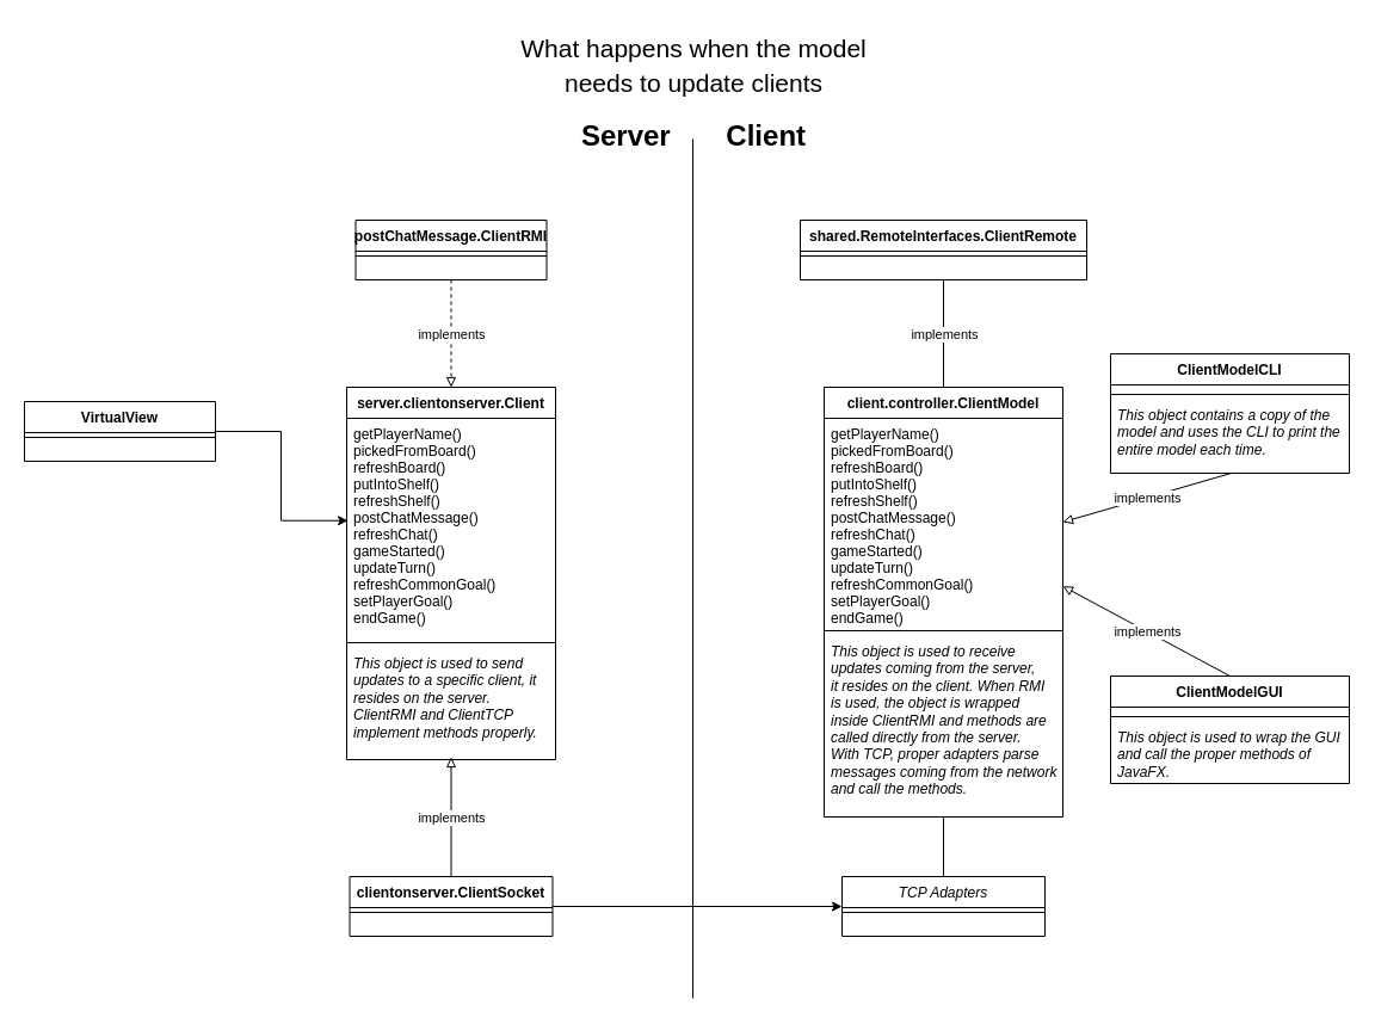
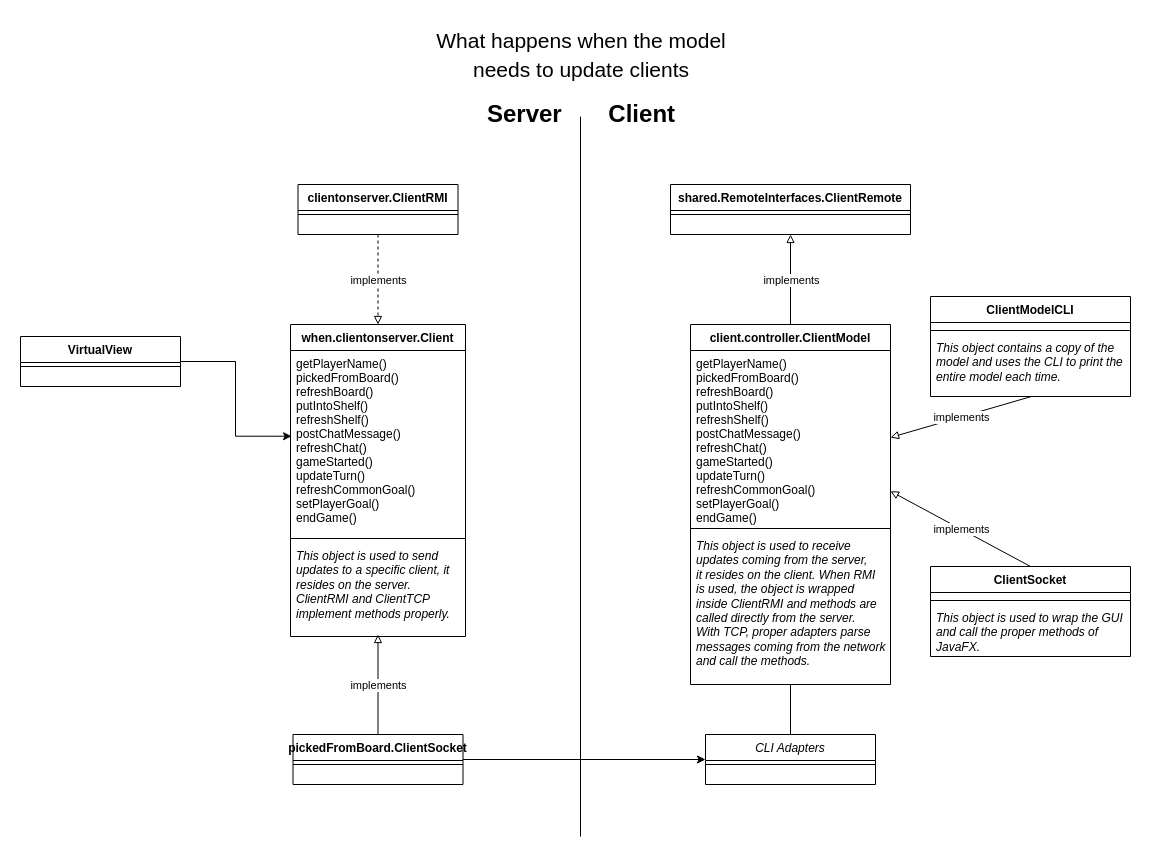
  <mxCell id="0" />
  <mxCell id="1" parent="0" />
- <mxCell id="2" value="server.clientonserver.Client" style="swimlane;fontStyle=1;align=center;verticalAlign=top;childLayout=stackLayout;horizontal=1;startSize=26;horizontalStack=0;resizeParent=1;resizeLast=0;collapsible=1;marginBottom=0;rounded=0;shadow=0;strokeWidth=1;" parent="1" vertex="1"><mxGeometry x="290" y="324" width="175" height="312" as="geometry"><mxRectangle x="230" y="140" width="160" height="26" as="alternateBounds" /></mxGeometry></mxCell>
+ <mxCell id="2" value="when.clientonserver.Client" style="swimlane;fontStyle=1;align=center;verticalAlign=top;childLayout=stackLayout;horizontal=1;startSize=26;horizontalStack=0;resizeParent=1;resizeLast=0;collapsible=1;marginBottom=0;rounded=0;shadow=0;strokeWidth=1;" parent="1" vertex="1"><mxGeometry x="290" y="324" width="175" height="312" as="geometry"><mxRectangle x="230" y="140" width="160" height="26" as="alternateBounds" /></mxGeometry></mxCell>
  <mxCell id="3" value="getPlayerName() &#10;pickedFromBoard()&#10;refreshBoard() &#10;putIntoShelf()&#10;refreshShelf() &#10;postChatMessage()&#10;refreshChat()&#10;gameStarted()&#10;updateTurn()&#10;refreshCommonGoal()&#10;setPlayerGoal()&#10;endGame()" style="text;align=left;verticalAlign=top;spacingLeft=4;spacingRight=4;overflow=hidden;rotatable=0;points=[[0,0.5],[1,0.5]];portConstraint=eastwest;" parent="2" vertex="1"><mxGeometry y="26" width="175" height="184" as="geometry" /></mxCell>
  <mxCell id="4" value="" style="line;html=1;strokeWidth=1;align=left;verticalAlign=middle;spacingTop=-1;spacingLeft=3;spacingRight=3;rotatable=0;labelPosition=right;points=[];portConstraint=eastwest;" parent="2" vertex="1"><mxGeometry y="210" width="175" height="8" as="geometry" /></mxCell>
  <mxCell id="5" value="This object is used to send updates to a specific client, it resides on the server. ClientRMI and ClientTCP implement methods properly.&#10;" style="text;align=left;verticalAlign=top;spacingLeft=4;spacingRight=4;overflow=hidden;rotatable=0;points=[[0,0.5],[1,0.5]];portConstraint=eastwest;horizontal=1;whiteSpace=wrap;fontStyle=2" parent="2" vertex="1"><mxGeometry y="218" width="175" height="92" as="geometry" /></mxCell>
  <mxCell id="6" value="" style="endArrow=none;html=1;rounded=0;" parent="1" edge="1"><mxGeometry width="50" height="50" relative="1" as="geometry"><mxPoint x="580" y="836" as="sourcePoint" /><mxPoint x="580" y="116" as="targetPoint" /></mxGeometry></mxCell>
  <mxCell id="7" value="&lt;h1 align=&quot;center&quot;&gt;&lt;span style=&quot;font-weight: normal;&quot;&gt;&lt;font style=&quot;font-size: 21px;&quot;&gt;What happens when the model needs to update clients&lt;/font&gt;&lt;/span&gt;&lt;br&gt;&lt;/h1&gt;&lt;h1 align=&quot;center&quot;&gt;Server &amp;nbsp;&amp;nbsp;&amp;nbsp;&amp;nbsp;&amp;nbsp; Client&lt;br&gt;&lt;/h1&gt;" style="text;html=1;strokeColor=none;fillColor=none;spacing=5;spacingTop=-20;whiteSpace=wrap;overflow=hidden;rounded=0;align=center;" parent="1" vertex="1"><mxGeometry x="419" y="20" width="324" height="138" as="geometry" /></mxCell>
- <mxCell id="8" value="postChatMessage.ClientRMI" style="swimlane;fontStyle=1;align=center;verticalAlign=top;childLayout=stackLayout;horizontal=1;startSize=26;horizontalStack=0;resizeParent=1;resizeLast=0;collapsible=1;marginBottom=0;rounded=0;shadow=0;strokeWidth=1;" parent="1" vertex="1"><mxGeometry x="297.5" y="184" width="160" height="50" as="geometry"><mxRectangle x="230" y="140" width="160" height="26" as="alternateBounds" /></mxGeometry></mxCell>
+ <mxCell id="8" value="clientonserver.ClientRMI" style="swimlane;fontStyle=1;align=center;verticalAlign=top;childLayout=stackLayout;horizontal=1;startSize=26;horizontalStack=0;resizeParent=1;resizeLast=0;collapsible=1;marginBottom=0;rounded=0;shadow=0;strokeWidth=1;" parent="1" vertex="1"><mxGeometry x="297.5" y="184" width="160" height="50" as="geometry"><mxRectangle x="230" y="140" width="160" height="26" as="alternateBounds" /></mxGeometry></mxCell>
  <mxCell id="9" value="" style="line;html=1;strokeWidth=1;align=left;verticalAlign=middle;spacingTop=-1;spacingLeft=3;spacingRight=3;rotatable=0;labelPosition=right;points=[];portConstraint=eastwest;" parent="8" vertex="1"><mxGeometry y="26" width="160" height="8" as="geometry" /></mxCell>
  <mxCell id="10" value="" style="endArrow=block;html=1;rounded=0;exitX=0.5;exitY=1;exitDx=0;exitDy=0;entryX=0.5;entryY=0;entryDx=0;entryDy=0;endFill=0;dashed=1;" parent="1" source="8" target="2" edge="1"><mxGeometry relative="1" as="geometry"><mxPoint x="350" y="334" as="sourcePoint" /><mxPoint x="450" y="334" as="targetPoint" /></mxGeometry></mxCell>
  <mxCell id="11" value="implements" style="edgeLabel;resizable=0;html=1;align=center;verticalAlign=middle;" parent="10" connectable="0" vertex="1"><mxGeometry relative="1" as="geometry" /></mxCell>
- <mxCell id="12" value="clientonserver.ClientSocket" style="swimlane;fontStyle=1;align=center;verticalAlign=top;childLayout=stackLayout;horizontal=1;startSize=26;horizontalStack=0;resizeParent=1;resizeLast=0;collapsible=1;marginBottom=0;rounded=0;shadow=0;strokeWidth=1;" parent="1" vertex="1"><mxGeometry x="292.5" y="734" width="170" height="50" as="geometry"><mxRectangle x="230" y="140" width="160" height="26" as="alternateBounds" /></mxGeometry></mxCell>
+ <mxCell id="12" value="pickedFromBoard.ClientSocket" style="swimlane;fontStyle=1;align=center;verticalAlign=top;childLayout=stackLayout;horizontal=1;startSize=26;horizontalStack=0;resizeParent=1;resizeLast=0;collapsible=1;marginBottom=0;rounded=0;shadow=0;strokeWidth=1;" parent="1" vertex="1"><mxGeometry x="292.5" y="734" width="170" height="50" as="geometry"><mxRectangle x="230" y="140" width="160" height="26" as="alternateBounds" /></mxGeometry></mxCell>
  <mxCell id="13" value="" style="line;html=1;strokeWidth=1;align=left;verticalAlign=middle;spacingTop=-1;spacingLeft=3;spacingRight=3;rotatable=0;labelPosition=right;points=[];portConstraint=eastwest;" parent="12" vertex="1"><mxGeometry y="26" width="170" height="8" as="geometry" /></mxCell>
  <mxCell id="14" value="" style="endArrow=block;html=1;rounded=0;exitX=0.5;exitY=0;exitDx=0;exitDy=0;endFill=0;" parent="1" source="12" target="5" edge="1"><mxGeometry relative="1" as="geometry"><mxPoint x="210" y="574" as="sourcePoint" /><mxPoint x="310" y="574" as="targetPoint" /></mxGeometry></mxCell>
  <mxCell id="15" value="&lt;div&gt;implements&lt;/div&gt;" style="edgeLabel;resizable=0;html=1;align=center;verticalAlign=middle;" parent="14" connectable="0" vertex="1"><mxGeometry relative="1" as="geometry" /></mxCell>
  <mxCell id="16" value="client.controller.ClientModel&#10;" style="swimlane;fontStyle=1;align=center;verticalAlign=top;childLayout=stackLayout;horizontal=1;startSize=26;horizontalStack=0;resizeParent=1;resizeLast=0;collapsible=1;marginBottom=0;rounded=0;shadow=0;strokeWidth=1;" parent="1" vertex="1"><mxGeometry x="690" y="324" width="200" height="360" as="geometry"><mxRectangle x="230" y="140" width="160" height="26" as="alternateBounds" /></mxGeometry></mxCell>
  <mxCell id="17" value="getPlayerName() &#10;pickedFromBoard()&#10;refreshBoard() &#10;putIntoShelf()&#10;refreshShelf() &#10;postChatMessage()&#10;refreshChat()&#10;gameStarted()&#10;updateTurn()&#10;refreshCommonGoal()&#10;setPlayerGoal()&#10;endGame()" style="text;align=left;verticalAlign=top;spacingLeft=4;spacingRight=4;overflow=hidden;rotatable=0;points=[[0,0.5],[1,0.5]];portConstraint=eastwest;" parent="16" vertex="1"><mxGeometry y="26" width="200" height="174" as="geometry" /></mxCell>
  <mxCell id="18" value="" style="line;html=1;strokeWidth=1;align=left;verticalAlign=middle;spacingTop=-1;spacingLeft=3;spacingRight=3;rotatable=0;labelPosition=right;points=[];portConstraint=eastwest;" parent="16" vertex="1"><mxGeometry y="200" width="200" height="8" as="geometry" /></mxCell>
  <mxCell id="19" value="This object is used to receive updates coming from the server,&#10;it resides on the client. When RMI is used, the object is wrapped inside ClientRMI and methods are called directly from the server.&#10;With TCP, proper adapters parse messages coming from the network and call the methods.&#10;" style="text;align=left;verticalAlign=top;spacingLeft=4;spacingRight=4;overflow=hidden;rotatable=0;points=[[0,0.5],[1,0.5]];portConstraint=eastwest;horizontal=1;whiteSpace=wrap;fontStyle=2" parent="16" vertex="1"><mxGeometry y="208" width="200" height="142" as="geometry" /></mxCell>
  <mxCell id="20" value="shared.RemoteInterfaces.ClientRemote" style="swimlane;fontStyle=1;align=center;verticalAlign=top;childLayout=stackLayout;horizontal=1;startSize=26;horizontalStack=0;resizeParent=1;resizeLast=0;collapsible=1;marginBottom=0;rounded=0;shadow=0;strokeWidth=1;" parent="1" vertex="1"><mxGeometry x="670" y="184" width="240" height="50" as="geometry"><mxRectangle x="230" y="140" width="160" height="26" as="alternateBounds" /></mxGeometry></mxCell>
  <mxCell id="21" value="" style="line;html=1;strokeWidth=1;align=left;verticalAlign=middle;spacingTop=-1;spacingLeft=3;spacingRight=3;rotatable=0;labelPosition=right;points=[];portConstraint=eastwest;" parent="20" vertex="1"><mxGeometry y="26" width="240" height="8" as="geometry" /></mxCell>
- <mxCell id="22" value="" style="endArrow=none;html=1;rounded=0;exitX=0.5;exitY=0;exitDx=0;exitDy=0;entryX=0.5;entryY=1;entryDx=0;entryDy=0;endFill=0;" parent="1" source="16" target="20" edge="1"><mxGeometry relative="1" as="geometry"><mxPoint x="970" y="234" as="sourcePoint" /><mxPoint x="970" y="324" as="targetPoint" /></mxGeometry></mxCell>
+ <mxCell id="22" value="" style="endArrow=block;html=1;rounded=0;exitX=0.5;exitY=0;exitDx=0;exitDy=0;entryX=0.5;entryY=1;entryDx=0;entryDy=0;endFill=0;" parent="1" source="16" target="20" edge="1"><mxGeometry relative="1" as="geometry"><mxPoint x="970" y="234" as="sourcePoint" /><mxPoint x="970" y="324" as="targetPoint" /></mxGeometry></mxCell>
  <mxCell id="23" value="implements" style="edgeLabel;resizable=0;html=1;align=center;verticalAlign=middle;" parent="22" connectable="0" vertex="1"><mxGeometry relative="1" as="geometry" /></mxCell>
  <mxCell id="24" style="edgeStyle=orthogonalEdgeStyle;rounded=0;orthogonalLoop=1;jettySize=auto;html=1;exitX=1;exitY=0.5;exitDx=0;exitDy=0;entryX=0.006;entryY=0.466;entryDx=0;entryDy=0;entryPerimeter=0;" parent="1" source="25" target="3" edge="1"><mxGeometry relative="1" as="geometry" /></mxCell>
  <mxCell id="25" value="VirtualView" style="swimlane;fontStyle=1;align=center;verticalAlign=top;childLayout=stackLayout;horizontal=1;startSize=26;horizontalStack=0;resizeParent=1;resizeLast=0;collapsible=1;marginBottom=0;rounded=0;shadow=0;strokeWidth=1;" parent="1" vertex="1"><mxGeometry x="20" y="336" width="160" height="50" as="geometry"><mxRectangle x="230" y="140" width="160" height="26" as="alternateBounds" /></mxGeometry></mxCell>
  <mxCell id="26" value="" style="line;html=1;strokeWidth=1;align=left;verticalAlign=middle;spacingTop=-1;spacingLeft=3;spacingRight=3;rotatable=0;labelPosition=right;points=[];portConstraint=eastwest;" parent="25" vertex="1"><mxGeometry y="26" width="160" height="8" as="geometry" /></mxCell>
- <mxCell id="27" value="TCP Adapters" style="swimlane;fontStyle=2;align=center;verticalAlign=top;childLayout=stackLayout;horizontal=1;startSize=26;horizontalStack=0;resizeParent=1;resizeLast=0;collapsible=1;marginBottom=0;rounded=0;shadow=0;strokeWidth=1;" parent="1" vertex="1"><mxGeometry x="705" y="734" width="170" height="50" as="geometry"><mxRectangle x="230" y="140" width="160" height="26" as="alternateBounds" /></mxGeometry></mxCell>
+ <mxCell id="27" value="CLI Adapters" style="swimlane;fontStyle=2;align=center;verticalAlign=top;childLayout=stackLayout;horizontal=1;startSize=26;horizontalStack=0;resizeParent=1;resizeLast=0;collapsible=1;marginBottom=0;rounded=0;shadow=0;strokeWidth=1;" parent="1" vertex="1"><mxGeometry x="705" y="734" width="170" height="50" as="geometry"><mxRectangle x="230" y="140" width="160" height="26" as="alternateBounds" /></mxGeometry></mxCell>
  <mxCell id="28" value="" style="line;html=1;strokeWidth=1;align=left;verticalAlign=middle;spacingTop=-1;spacingLeft=3;spacingRight=3;rotatable=0;labelPosition=right;points=[];portConstraint=eastwest;" parent="27" vertex="1"><mxGeometry y="26" width="170" height="8" as="geometry" /></mxCell>
  <mxCell id="29" value="" style="endArrow=none;html=1;rounded=0;exitX=0.5;exitY=0;exitDx=0;exitDy=0;entryX=0.5;entryY=1;entryDx=0;entryDy=0;" parent="1" source="27" target="16" edge="1"><mxGeometry width="50" height="50" relative="1" as="geometry"><mxPoint x="500" y="576" as="sourcePoint" /><mxPoint x="790" y="666" as="targetPoint" /></mxGeometry></mxCell>
  <mxCell id="30" value="" style="endArrow=classic;html=1;rounded=0;exitX=1;exitY=0.5;exitDx=0;exitDy=0;entryX=0;entryY=0.5;entryDx=0;entryDy=0;" parent="1" source="12" target="27" edge="1"><mxGeometry width="50" height="50" relative="1" as="geometry"><mxPoint x="500" y="576" as="sourcePoint" /><mxPoint x="550" y="526" as="targetPoint" /></mxGeometry></mxCell>
  <mxCell id="31" value="ClientModelCLI" style="swimlane;fontStyle=1;align=center;verticalAlign=top;childLayout=stackLayout;horizontal=1;startSize=26;horizontalStack=0;resizeParent=1;resizeLast=0;collapsible=1;marginBottom=0;rounded=0;shadow=0;strokeWidth=1;" parent="1" vertex="1"><mxGeometry x="930" y="296" width="200" height="100" as="geometry"><mxRectangle x="230" y="140" width="160" height="26" as="alternateBounds" /></mxGeometry></mxCell>
  <mxCell id="32" value="&#10;" style="text;align=left;verticalAlign=top;spacingLeft=4;spacingRight=4;overflow=hidden;rotatable=0;points=[[0,0.5],[1,0.5]];portConstraint=eastwest;" parent="31" vertex="1"><mxGeometry y="26" width="200" height="4" as="geometry" /></mxCell>
  <mxCell id="33" value="" style="line;html=1;strokeWidth=1;align=left;verticalAlign=middle;spacingTop=-1;spacingLeft=3;spacingRight=3;rotatable=0;labelPosition=right;points=[];portConstraint=eastwest;" parent="31" vertex="1"><mxGeometry y="30" width="200" height="8" as="geometry" /></mxCell>
  <mxCell id="34" value="This object contains a copy of the model and uses the CLI to print the entire model each time." style="text;align=left;verticalAlign=top;spacingLeft=4;spacingRight=4;overflow=hidden;rotatable=0;points=[[0,0.5],[1,0.5]];portConstraint=eastwest;horizontal=1;whiteSpace=wrap;fontStyle=2" parent="31" vertex="1"><mxGeometry y="38" width="200" height="62" as="geometry" /></mxCell>
  <mxCell id="35" value="" style="endArrow=block;html=1;rounded=0;exitX=0.509;exitY=0.996;exitDx=0;exitDy=0;exitPerimeter=0;entryX=1;entryY=0.5;entryDx=0;entryDy=0;endFill=0;" parent="1" source="34" target="17" edge="1"><mxGeometry relative="1" as="geometry"><mxPoint x="1050" y="436" as="sourcePoint" /><mxPoint x="760" y="476" as="targetPoint" /></mxGeometry></mxCell>
  <mxCell id="36" value="implements" style="edgeLabel;resizable=0;html=1;align=center;verticalAlign=middle;" parent="35" connectable="0" vertex="1"><mxGeometry relative="1" as="geometry" /></mxCell>
- <mxCell id="37" value="ClientModelGUI" style="swimlane;fontStyle=1;align=center;verticalAlign=top;childLayout=stackLayout;horizontal=1;startSize=26;horizontalStack=0;resizeParent=1;resizeLast=0;collapsible=1;marginBottom=0;rounded=0;shadow=0;strokeWidth=1;" parent="1" vertex="1"><mxGeometry x="930" y="566" width="200" height="90" as="geometry"><mxRectangle x="230" y="140" width="160" height="26" as="alternateBounds" /></mxGeometry></mxCell>
+ <mxCell id="37" value="ClientSocket" style="swimlane;fontStyle=1;align=center;verticalAlign=top;childLayout=stackLayout;horizontal=1;startSize=26;horizontalStack=0;resizeParent=1;resizeLast=0;collapsible=1;marginBottom=0;rounded=0;shadow=0;strokeWidth=1;" parent="1" vertex="1"><mxGeometry x="930" y="566" width="200" height="90" as="geometry"><mxRectangle x="230" y="140" width="160" height="26" as="alternateBounds" /></mxGeometry></mxCell>
  <mxCell id="38" value="&#10;" style="text;align=left;verticalAlign=top;spacingLeft=4;spacingRight=4;overflow=hidden;rotatable=0;points=[[0,0.5],[1,0.5]];portConstraint=eastwest;" parent="37" vertex="1"><mxGeometry y="26" width="200" height="4" as="geometry" /></mxCell>
  <mxCell id="39" value="" style="line;html=1;strokeWidth=1;align=left;verticalAlign=middle;spacingTop=-1;spacingLeft=3;spacingRight=3;rotatable=0;labelPosition=right;points=[];portConstraint=eastwest;" parent="37" vertex="1"><mxGeometry y="30" width="200" height="8" as="geometry" /></mxCell>
  <mxCell id="40" value="This object is used to wrap the GUI and call the proper methods of JavaFX.&#10;" style="text;align=left;verticalAlign=top;spacingLeft=4;spacingRight=4;overflow=hidden;rotatable=0;points=[[0,0.5],[1,0.5]];portConstraint=eastwest;horizontal=1;whiteSpace=wrap;fontStyle=2" parent="37" vertex="1"><mxGeometry y="38" width="200" height="52" as="geometry" /></mxCell>
  <mxCell id="41" value="" style="endArrow=block;html=1;rounded=0;exitX=0.5;exitY=0;exitDx=0;exitDy=0;endFill=0;" parent="1" source="37" target="17" edge="1"><mxGeometry relative="1" as="geometry"><mxPoint x="1050" y="616" as="sourcePoint" /><mxPoint x="890" y="607" as="targetPoint" /></mxGeometry></mxCell>
  <mxCell id="42" value="implements" style="edgeLabel;resizable=0;html=1;align=center;verticalAlign=middle;" parent="41" connectable="0" vertex="1"><mxGeometry relative="1" as="geometry" /></mxCell>
